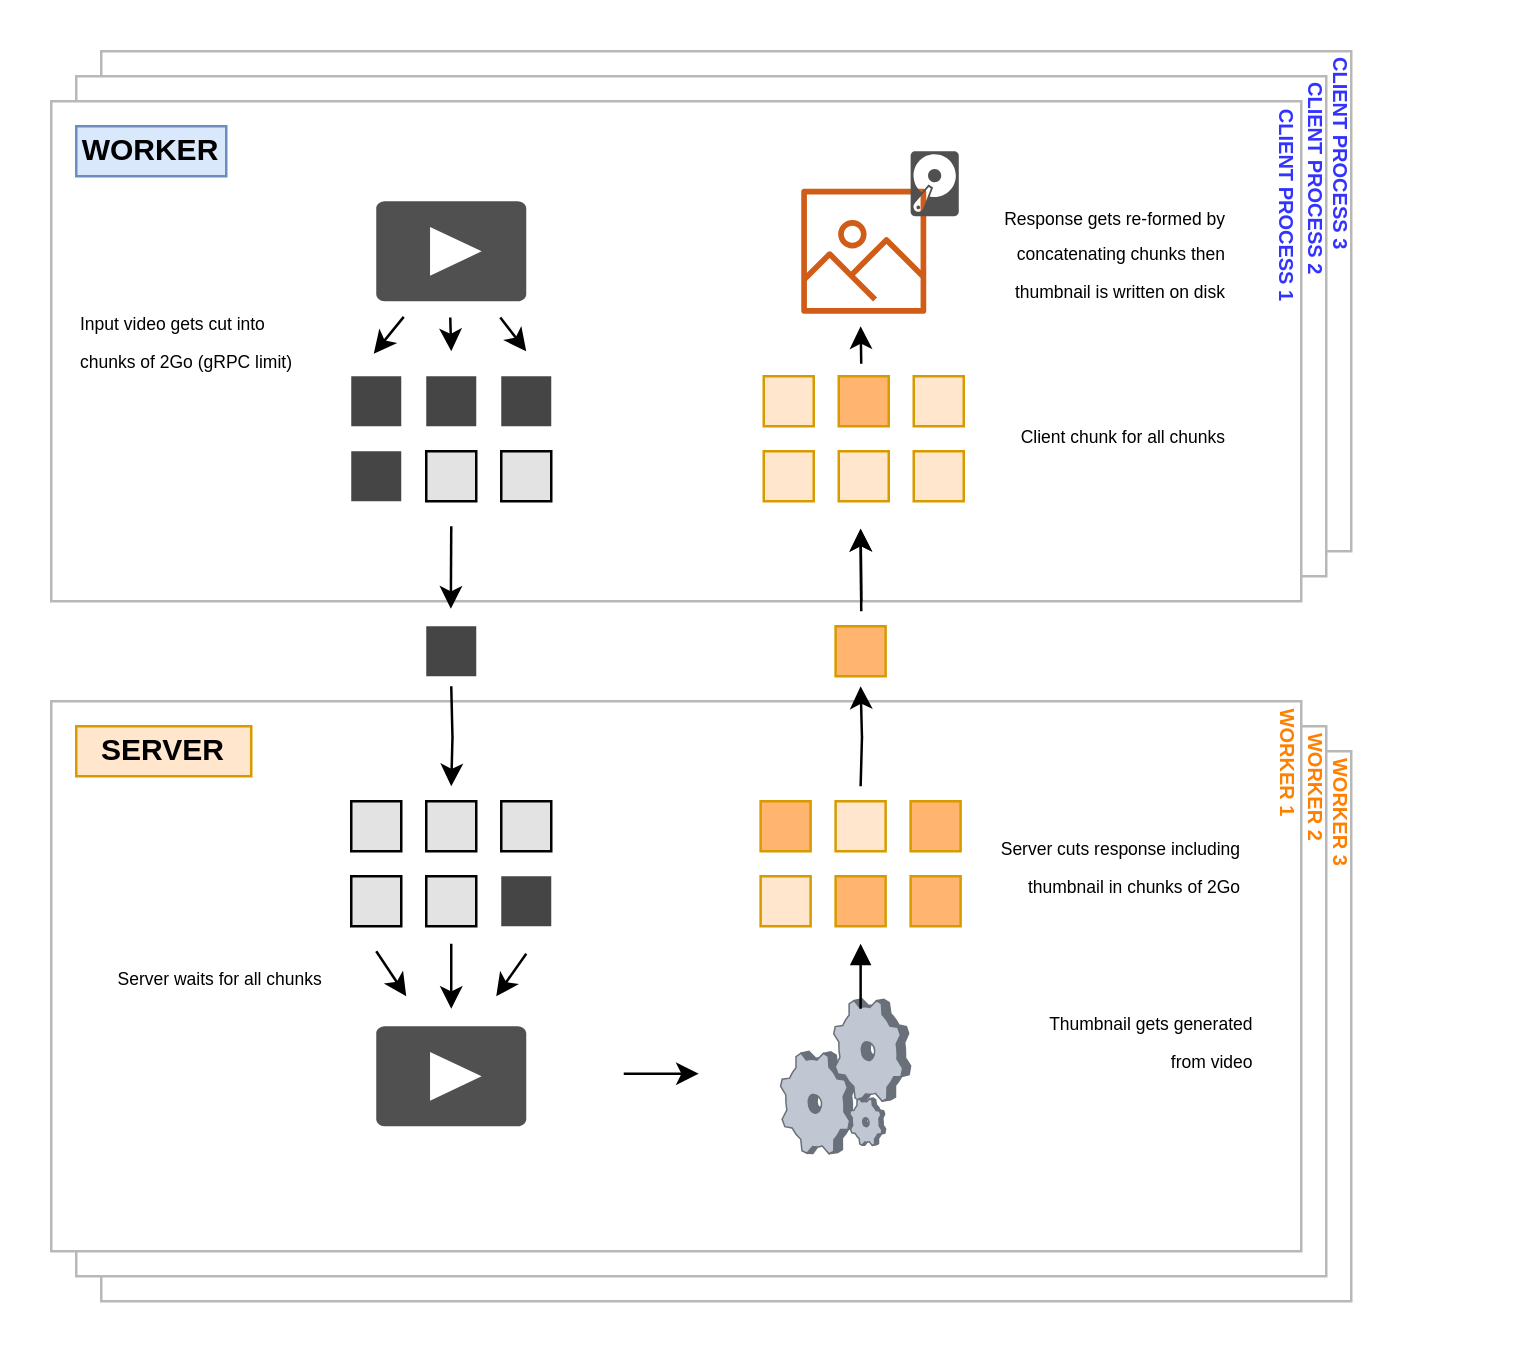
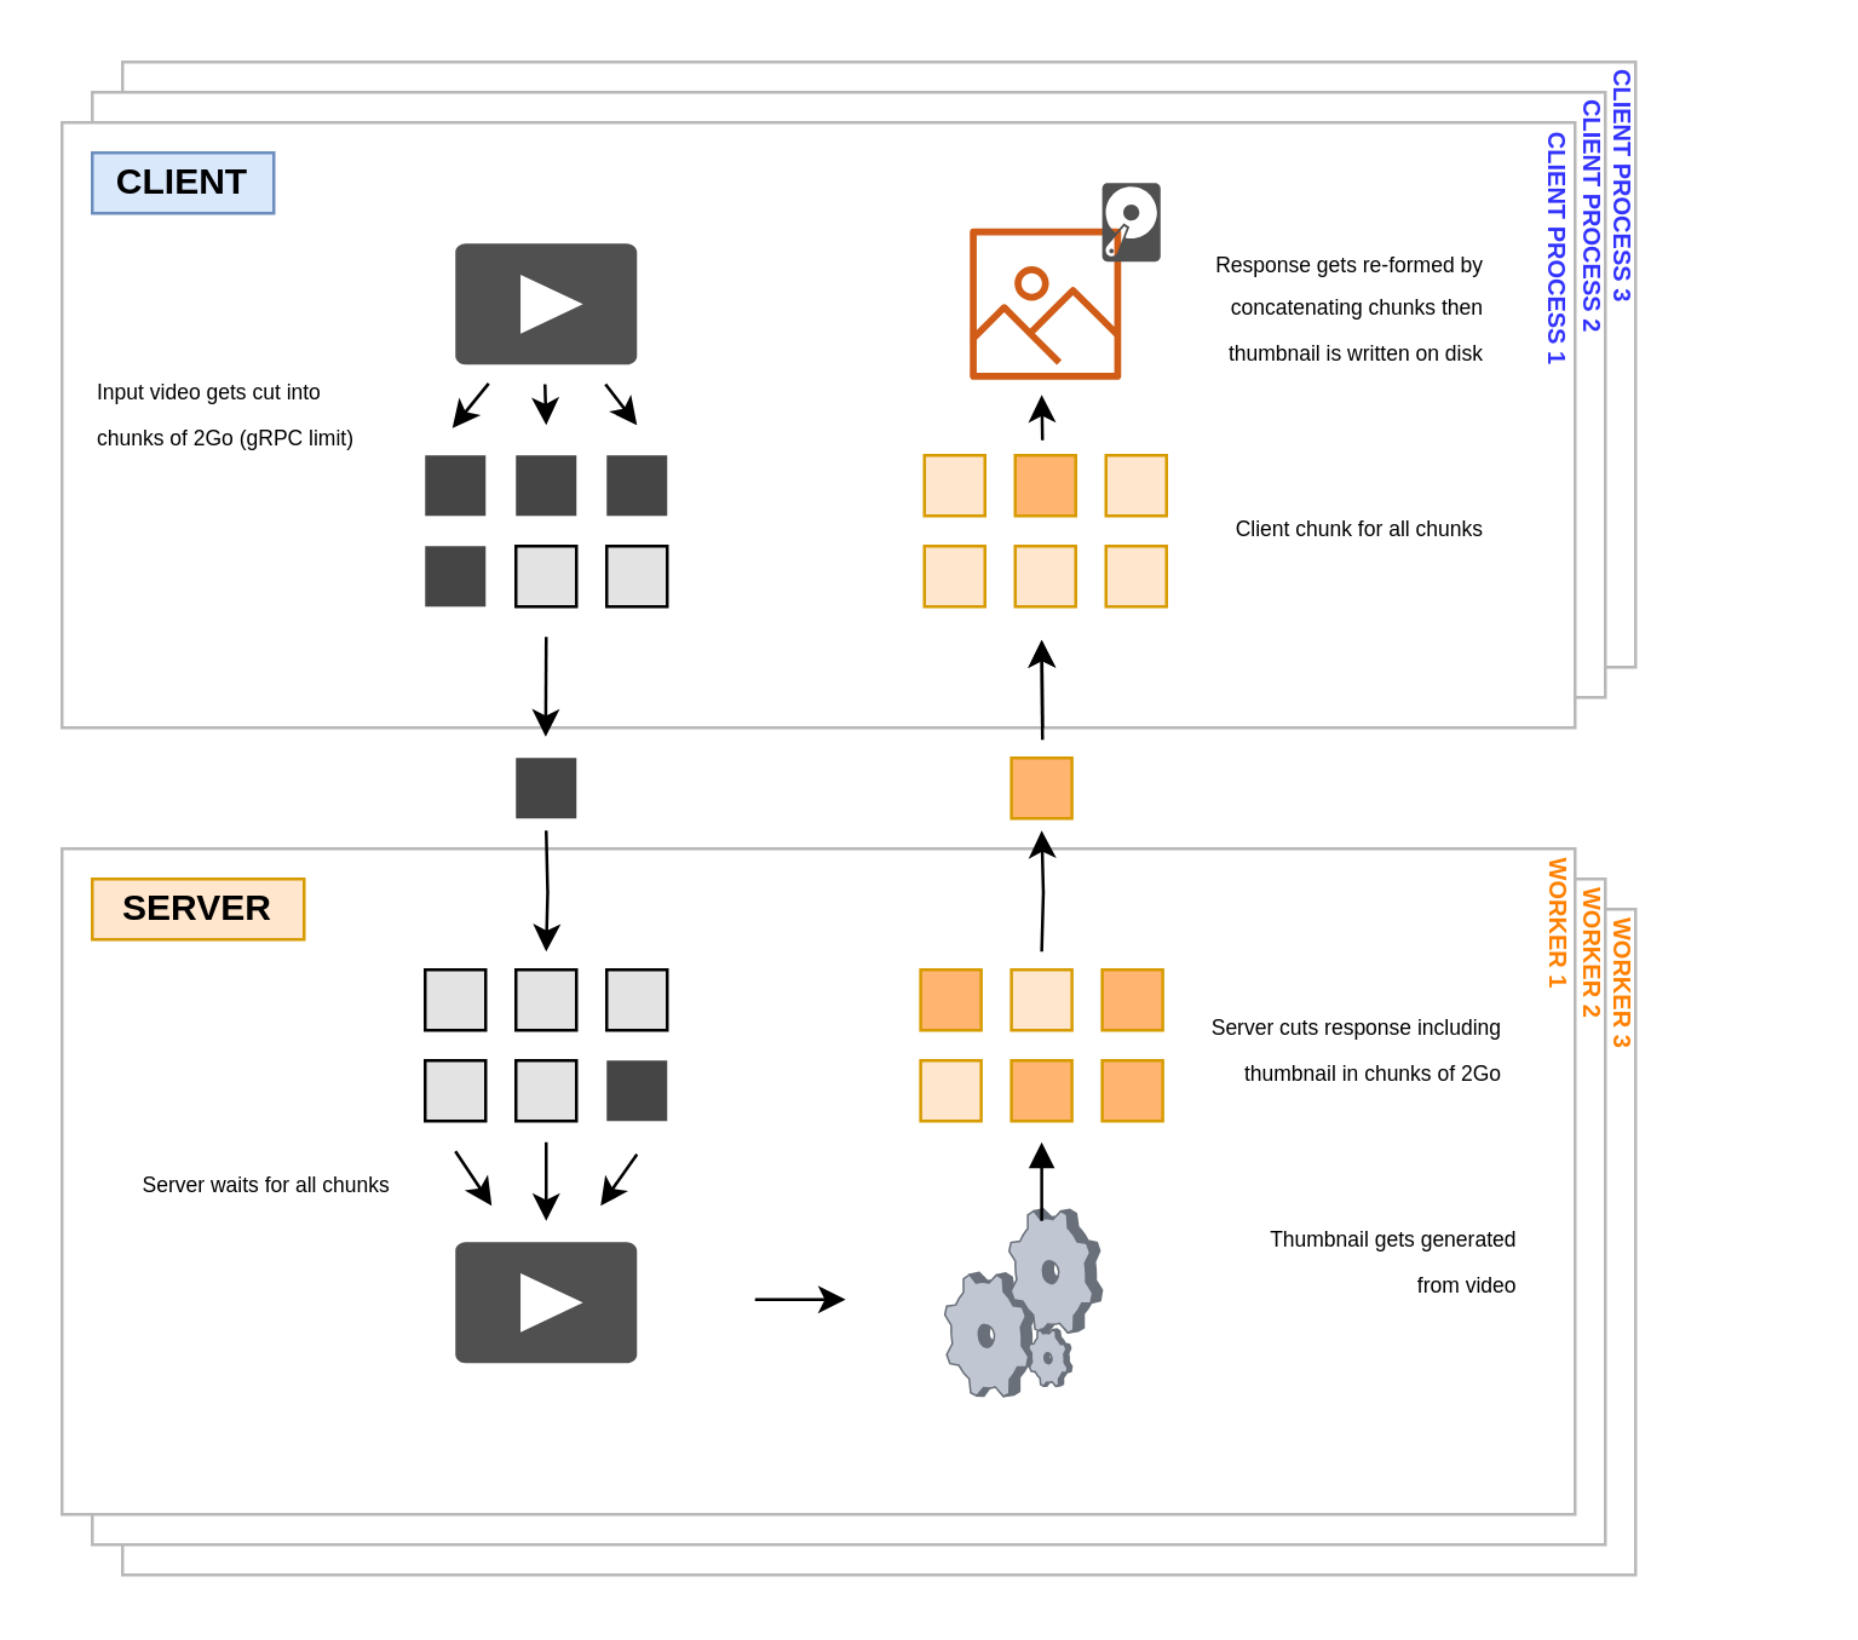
  <mxCell id="0" />
  <mxCell id="1" parent="0" />
  <mxCell id="2" value="" style="rounded=0;whiteSpace=wrap;html=1;strokeColor=#B8B8B8;" vertex="1" parent="1"><mxGeometry x="40" y="20" width="500" height="200" as="geometry" /></mxCell>
  <mxCell id="3" value="" style="rounded=0;whiteSpace=wrap;html=1;strokeColor=#B8B8B8;" vertex="1" parent="1"><mxGeometry x="30" y="30" width="500" height="200" as="geometry" /></mxCell>
  <mxCell id="4" value="" style="rounded=0;whiteSpace=wrap;html=1;strokeColor=#B8B8B8;" parent="1" vertex="1"><mxGeometry x="40" y="300" width="500" height="220" as="geometry" /></mxCell>
  <mxCell id="5" value="" style="rounded=0;whiteSpace=wrap;html=1;strokeColor=#B8B8B8;" parent="1" vertex="1"><mxGeometry x="30" y="290" width="500" height="220" as="geometry" /></mxCell>
  <mxCell id="6" value="" style="rounded=0;whiteSpace=wrap;html=1;strokeColor=#B8B8B8;" parent="1" vertex="1"><mxGeometry x="20" y="40" width="500" height="200" as="geometry" /></mxCell>
- <mxCell id="7" value="&lt;b&gt;WORKER&lt;/b&gt;" style="text;html=1;align=center;verticalAlign=middle;whiteSpace=wrap;rounded=0;fillColor=#dae8fc;strokeColor=#6c8ebf;" parent="1" vertex="1"><mxGeometry x="30" y="50" width="60" height="20" as="geometry" /></mxCell>
+ <mxCell id="7" value="&lt;b&gt;CLIENT&lt;/b&gt;" style="text;html=1;align=center;verticalAlign=middle;whiteSpace=wrap;rounded=0;fillColor=#dae8fc;strokeColor=#6c8ebf;" parent="1" vertex="1"><mxGeometry x="30" y="50" width="60" height="20" as="geometry" /></mxCell>
  <mxCell id="8" value="" style="rounded=0;whiteSpace=wrap;html=1;strokeColor=#B8B8B8;" parent="1" vertex="1"><mxGeometry x="20" y="280" width="500" height="220" as="geometry" /></mxCell>
  <mxCell id="9" value="&lt;b&gt;SERVER&lt;/b&gt;" style="text;html=1;strokeColor=#d79b00;fillColor=#ffe6cc;align=center;verticalAlign=middle;whiteSpace=wrap;rounded=0;" parent="1" vertex="1"><mxGeometry x="30" y="290" width="70" height="20" as="geometry" /></mxCell>
  <mxCell id="10" value="" style="pointerEvents=1;shadow=0;dashed=0;html=1;strokeColor=none;fillColor=#505050;labelPosition=center;verticalLabelPosition=bottom;verticalAlign=top;outlineConnect=0;align=center;shape=mxgraph.office.concepts.video_play;" parent="1" vertex="1"><mxGeometry x="150" y="80" width="60" height="40" as="geometry" /></mxCell>
  <mxCell id="11" value="" style="rounded=0;whiteSpace=wrap;html=1;fillColor=#454545;strokeColor=none;" parent="1" vertex="1"><mxGeometry x="140" y="150" width="20" height="20" as="geometry" /></mxCell>
  <mxCell id="12" value="" style="rounded=0;whiteSpace=wrap;html=1;fillColor=#454545;strokeColor=none;" parent="1" vertex="1"><mxGeometry x="170" y="150" width="20" height="20" as="geometry" /></mxCell>
  <mxCell id="13" value="" style="rounded=0;whiteSpace=wrap;html=1;fillColor=#454545;strokeColor=none;" parent="1" vertex="1"><mxGeometry x="200" y="150" width="20" height="20" as="geometry" /></mxCell>
  <mxCell id="14" value="" style="rounded=0;whiteSpace=wrap;html=1;fillColor=#E3E3E3;" parent="1" vertex="1"><mxGeometry x="170" y="320" width="20" height="20" as="geometry" /></mxCell>
  <mxCell id="15" style="edgeStyle=orthogonalEdgeStyle;rounded=0;orthogonalLoop=1;jettySize=auto;html=1;entryX=0.5;entryY=0;entryDx=0;entryDy=0;" parent="1" edge="1"><mxGeometry relative="1" as="geometry"><mxPoint x="180" y="274" as="sourcePoint" /><mxPoint x="180" y="314" as="targetPoint" /></mxGeometry></mxCell>
  <mxCell id="16" value="" style="rounded=0;whiteSpace=wrap;html=1;fillColor=#454545;strokeColor=none;" parent="1" vertex="1"><mxGeometry x="170" y="250" width="20" height="20" as="geometry" /></mxCell>
  <mxCell id="17" value="" style="rounded=0;whiteSpace=wrap;html=1;fillColor=#454545;strokeColor=none;" parent="1" vertex="1"><mxGeometry x="140" y="180" width="20" height="20" as="geometry" /></mxCell>
  <mxCell id="18" value="&lt;font style=&quot;font-size: 7px&quot;&gt;Input video gets cut into chunks of 2Go (gRPC limit)&lt;/font&gt;" style="text;html=1;strokeColor=none;fillColor=none;align=left;verticalAlign=middle;whiteSpace=wrap;rounded=0;" parent="1" vertex="1"><mxGeometry x="30" y="120" width="90" height="30" as="geometry" /></mxCell>
  <mxCell id="19" value="" style="rounded=0;whiteSpace=wrap;html=1;fillColor=#E3E3E3;" parent="1" vertex="1"><mxGeometry x="140" y="350" width="20" height="20" as="geometry" /></mxCell>
  <mxCell id="20" value="" style="rounded=0;whiteSpace=wrap;html=1;fillColor=#E3E3E3;" parent="1" vertex="1"><mxGeometry x="170" y="350" width="20" height="20" as="geometry" /></mxCell>
  <mxCell id="21" value="" style="rounded=0;whiteSpace=wrap;html=1;fillColor=#454545;strokeColor=none;" parent="1" vertex="1"><mxGeometry x="200" y="350" width="20" height="20" as="geometry" /></mxCell>
  <mxCell id="22" value="" style="rounded=0;whiteSpace=wrap;html=1;fillColor=#E3E3E3;" parent="1" vertex="1"><mxGeometry x="140" y="320" width="20" height="20" as="geometry" /></mxCell>
  <mxCell id="23" value="" style="rounded=0;whiteSpace=wrap;html=1;fillColor=#E3E3E3;" parent="1" vertex="1"><mxGeometry x="200" y="320" width="20" height="20" as="geometry" /></mxCell>
  <mxCell id="24" value="" style="rounded=0;whiteSpace=wrap;html=1;fillColor=#E3E3E3;" parent="1" vertex="1"><mxGeometry x="170" y="180" width="20" height="20" as="geometry" /></mxCell>
  <mxCell id="25" value="" style="rounded=0;whiteSpace=wrap;html=1;fillColor=#E3E3E3;" parent="1" vertex="1"><mxGeometry x="200" y="180" width="20" height="20" as="geometry" /></mxCell>
  <mxCell id="26" value="&lt;font style=&quot;font-size: 7px&quot;&gt;Server waits for all chunks&lt;/font&gt;" style="text;html=1;strokeColor=none;fillColor=none;align=left;verticalAlign=middle;whiteSpace=wrap;rounded=0;" parent="1" vertex="1"><mxGeometry x="45" y="380" width="90" height="20" as="geometry" /></mxCell>
  <mxCell id="27" value="" style="endArrow=classic;html=1;" parent="1" edge="1"><mxGeometry width="50" height="50" relative="1" as="geometry"><mxPoint x="179.6" y="126.48" as="sourcePoint" /><mxPoint x="180" y="140" as="targetPoint" /></mxGeometry></mxCell>
  <mxCell id="28" style="edgeStyle=orthogonalEdgeStyle;rounded=0;orthogonalLoop=1;jettySize=auto;html=1;entryX=0.5;entryY=0;entryDx=0;entryDy=0;" parent="1" edge="1"><mxGeometry relative="1" as="geometry"><mxPoint x="180" y="210" as="sourcePoint" /><mxPoint x="179.83" y="243" as="targetPoint" /></mxGeometry></mxCell>
  <mxCell id="29" value="" style="pointerEvents=1;shadow=0;dashed=0;html=1;strokeColor=none;fillColor=#505050;labelPosition=center;verticalLabelPosition=bottom;verticalAlign=top;outlineConnect=0;align=center;shape=mxgraph.office.concepts.video_play;" parent="1" vertex="1"><mxGeometry x="150" y="410" width="60" height="40" as="geometry" /></mxCell>
  <mxCell id="30" style="edgeStyle=orthogonalEdgeStyle;rounded=0;orthogonalLoop=1;jettySize=auto;html=1;" parent="1" edge="1"><mxGeometry relative="1" as="geometry"><mxPoint x="259" y="429" as="sourcePoint" /><mxPoint x="279" y="429" as="targetPoint" /><Array as="points"><mxPoint x="249" y="429" /></Array></mxGeometry></mxCell>
  <mxCell id="31" value="" style="verticalLabelPosition=bottom;aspect=fixed;html=1;verticalAlign=top;strokeColor=none;align=center;outlineConnect=0;shape=mxgraph.citrix.process;fillColor=#E3E3E3;" parent="1" vertex="1"><mxGeometry x="311.75" y="399" width="52" height="62" as="geometry" /></mxCell>
  <mxCell id="32" value="&lt;span style=&quot;font-size: 7px&quot;&gt;Thumbnail gets generated &lt;br&gt;from video&lt;/span&gt;" style="text;html=1;strokeColor=none;fillColor=none;align=right;verticalAlign=middle;whiteSpace=wrap;rounded=0;" parent="1" vertex="1"><mxGeometry x="395" y="405" width="107.5" height="20" as="geometry" /></mxCell>
  <mxCell id="33" style="edgeStyle=orthogonalEdgeStyle;rounded=0;orthogonalLoop=1;jettySize=auto;html=1;" parent="1" edge="1"><mxGeometry relative="1" as="geometry"><mxPoint x="180" y="377" as="sourcePoint" /><mxPoint x="180" y="403" as="targetPoint" /></mxGeometry></mxCell>
  <mxCell id="34" value="" style="rounded=0;whiteSpace=wrap;html=1;strokeColor=#d79b00;fillColor=#ffe6cc;" parent="1" vertex="1"><mxGeometry x="333.75" y="320" width="20" height="20" as="geometry" /></mxCell>
  <mxCell id="35" style="edgeStyle=orthogonalEdgeStyle;rounded=0;orthogonalLoop=1;jettySize=auto;html=1;entryX=0.5;entryY=0;entryDx=0;entryDy=0;" parent="1" edge="1"><mxGeometry relative="1" as="geometry"><mxPoint x="343.75" y="314" as="sourcePoint" /><mxPoint x="343.75" y="274" as="targetPoint" /></mxGeometry></mxCell>
  <mxCell id="36" value="" style="rounded=0;whiteSpace=wrap;html=1;strokeColor=#d79b00;fillColor=#FFB570;" parent="1" vertex="1"><mxGeometry x="333.75" y="250" width="20" height="20" as="geometry" /></mxCell>
  <mxCell id="37" value="" style="rounded=0;whiteSpace=wrap;html=1;strokeColor=#d79b00;fillColor=#ffe6cc;" parent="1" vertex="1"><mxGeometry x="303.75" y="350" width="20" height="20" as="geometry" /></mxCell>
  <mxCell id="38" value="" style="rounded=0;whiteSpace=wrap;html=1;strokeColor=#d79b00;fillColor=#FFB570;" parent="1" vertex="1"><mxGeometry x="333.75" y="350" width="20" height="20" as="geometry" /></mxCell>
  <mxCell id="39" value="" style="rounded=0;whiteSpace=wrap;html=1;strokeColor=#d79b00;fillColor=#FFB570;" parent="1" vertex="1"><mxGeometry x="363.75" y="350" width="20" height="20" as="geometry" /></mxCell>
  <mxCell id="40" value="" style="rounded=0;whiteSpace=wrap;html=1;strokeColor=#d79b00;fillColor=#FFB570;" parent="1" vertex="1"><mxGeometry x="303.75" y="320" width="20" height="20" as="geometry" /></mxCell>
  <mxCell id="41" value="" style="rounded=0;whiteSpace=wrap;html=1;strokeColor=#d79b00;fillColor=#FFB570;" parent="1" vertex="1"><mxGeometry x="363.75" y="320" width="20" height="20" as="geometry" /></mxCell>
  <mxCell id="42" style="edgeStyle=orthogonalEdgeStyle;rounded=0;orthogonalLoop=1;jettySize=auto;html=1;startArrow=block;startFill=1;endArrow=none;endFill=0;" parent="1" edge="1"><mxGeometry relative="1" as="geometry"><mxPoint x="343.75" y="377" as="sourcePoint" /><mxPoint x="343.75" y="403" as="targetPoint" /></mxGeometry></mxCell>
  <mxCell id="43" value="" style="endArrow=classic;html=1;" parent="1" edge="1"><mxGeometry width="50" height="50" relative="1" as="geometry"><mxPoint x="199.6" y="126.48" as="sourcePoint" /><mxPoint x="210" y="140" as="targetPoint" /></mxGeometry></mxCell>
  <mxCell id="44" value="" style="endArrow=classic;html=1;" parent="1" edge="1"><mxGeometry width="50" height="50" relative="1" as="geometry"><mxPoint x="161" y="126.24" as="sourcePoint" /><mxPoint x="149" y="141" as="targetPoint" /><Array as="points"><mxPoint x="161" y="126" /></Array></mxGeometry></mxCell>
  <mxCell id="45" value="&lt;span style=&quot;font-size: 7px&quot;&gt;Server cuts response including thumbnail in chunks of 2Go&lt;/span&gt;" style="text;html=1;strokeColor=none;fillColor=none;align=right;verticalAlign=middle;whiteSpace=wrap;rounded=0;" parent="1" vertex="1"><mxGeometry x="390" y="335" width="107.5" height="20" as="geometry" /></mxCell>
  <mxCell id="46" value="" style="endArrow=classic;html=1;" parent="1" edge="1"><mxGeometry width="50" height="50" relative="1" as="geometry"><mxPoint x="210" y="381" as="sourcePoint" /><mxPoint x="198" y="398" as="targetPoint" /></mxGeometry></mxCell>
  <mxCell id="47" value="" style="endArrow=classic;html=1;" parent="1" edge="1"><mxGeometry width="50" height="50" relative="1" as="geometry"><mxPoint x="150" y="380" as="sourcePoint" /><mxPoint x="162" y="398" as="targetPoint" /></mxGeometry></mxCell>
  <mxCell id="48" value="" style="rounded=0;whiteSpace=wrap;html=1;fillColor=#ffe6cc;strokeColor=#d79b00;rotation=-180;" parent="1" vertex="1"><mxGeometry x="365" y="180" width="20" height="20" as="geometry" /></mxCell>
  <mxCell id="49" value="" style="rounded=0;whiteSpace=wrap;html=1;fillColor=#ffe6cc;strokeColor=#d79b00;rotation=-180;" parent="1" vertex="1"><mxGeometry x="335" y="180" width="20" height="20" as="geometry" /></mxCell>
  <mxCell id="50" value="" style="rounded=0;whiteSpace=wrap;html=1;fillColor=#ffe6cc;strokeColor=#d79b00;rotation=-180;" parent="1" vertex="1"><mxGeometry x="305" y="180" width="20" height="20" as="geometry" /></mxCell>
  <mxCell id="51" value="" style="rounded=0;whiteSpace=wrap;html=1;fillColor=#ffe6cc;strokeColor=#d79b00;rotation=-180;" parent="1" vertex="1"><mxGeometry x="365" y="150" width="20" height="20" as="geometry" /></mxCell>
  <mxCell id="52" value="" style="rounded=0;whiteSpace=wrap;html=1;rotation=-180;strokeColor=#d79b00;fillColor=#FFB570;" parent="1" vertex="1"><mxGeometry x="335" y="150" width="20" height="20" as="geometry" /></mxCell>
  <mxCell id="53" value="" style="rounded=0;whiteSpace=wrap;html=1;fillColor=#ffe6cc;rotation=-180;strokeColor=#d79b00;" parent="1" vertex="1"><mxGeometry x="305" y="150" width="20" height="20" as="geometry" /></mxCell>
  <mxCell id="54" value="&lt;span style=&quot;font-size: 7px ; text-align: left&quot;&gt;Client chunk for all chunks&lt;/span&gt;" style="text;html=1;strokeColor=none;fillColor=none;align=right;verticalAlign=middle;whiteSpace=wrap;rounded=0;" parent="1" vertex="1"><mxGeometry x="383.75" y="163" width="107.5" height="20" as="geometry" /></mxCell>
  <mxCell id="55" style="edgeStyle=orthogonalEdgeStyle;rounded=0;orthogonalLoop=1;jettySize=auto;html=1;entryX=0.5;entryY=0;entryDx=0;entryDy=0;" parent="1" edge="1"><mxGeometry relative="1" as="geometry"><mxPoint x="344" y="240" as="sourcePoint" /><mxPoint x="343.75" y="211" as="targetPoint" /></mxGeometry></mxCell>
  <mxCell id="56" style="edgeStyle=orthogonalEdgeStyle;rounded=0;orthogonalLoop=1;jettySize=auto;html=1;entryX=0.5;entryY=0;entryDx=0;entryDy=0;" parent="1" edge="1"><mxGeometry relative="1" as="geometry"><mxPoint x="344" y="244" as="sourcePoint" /><mxPoint x="343.75" y="211" as="targetPoint" /></mxGeometry></mxCell>
  <mxCell id="57" value="" style="outlineConnect=0;fontColor=#232F3E;gradientColor=none;fillColor=#D05C17;strokeColor=none;dashed=0;verticalLabelPosition=bottom;verticalAlign=top;align=center;html=1;fontSize=12;fontStyle=0;aspect=fixed;pointerEvents=1;shape=mxgraph.aws4.container_registry_image;" parent="1" vertex="1"><mxGeometry x="320" y="75" width="50" height="50" as="geometry" /></mxCell>
  <mxCell id="58" style="edgeStyle=orthogonalEdgeStyle;rounded=0;orthogonalLoop=1;jettySize=auto;html=1;entryX=0.5;entryY=0;entryDx=0;entryDy=0;" parent="1" edge="1"><mxGeometry relative="1" as="geometry"><mxPoint x="344" y="145" as="sourcePoint" /><mxPoint x="343.75" y="130" as="targetPoint" /></mxGeometry></mxCell>
  <mxCell id="59" value="&lt;span style=&quot;font-size: 7px ; line-height: 100%&quot;&gt;Response gets re-formed by concatenating chunks then thumbnail is written on disk&lt;/span&gt;" style="text;html=1;strokeColor=none;fillColor=none;align=right;verticalAlign=middle;whiteSpace=wrap;rounded=0;" parent="1" vertex="1"><mxGeometry x="383.75" y="80" width="107.5" height="40" as="geometry" /></mxCell>
  <mxCell id="60" value="" style="pointerEvents=1;shadow=0;dashed=0;html=1;strokeColor=none;fillColor=#505050;labelPosition=center;verticalLabelPosition=bottom;verticalAlign=top;outlineConnect=0;align=center;shape=mxgraph.office.devices.hard_disk;" parent="1" vertex="1"><mxGeometry x="363.75" y="60" width="19.26" height="26" as="geometry" /></mxCell>
  <mxCell id="61" value="&lt;font style=&quot;font-size: 8px&quot; color=&quot;#ff8000&quot;&gt;&lt;b&gt;WORKER 1&lt;/b&gt;&lt;/font&gt;" style="text;html=1;strokeColor=none;fillColor=none;align=center;verticalAlign=middle;whiteSpace=wrap;rounded=0;rotation=90;" vertex="1" parent="1"><mxGeometry x="481" y="295" width="70" height="20" as="geometry" /></mxCell>
  <mxCell id="62" value="&lt;font style=&quot;font-size: 8px&quot; color=&quot;#ff8000&quot;&gt;&lt;b&gt;WORKER 2&lt;/b&gt;&lt;/font&gt;" style="text;html=1;strokeColor=none;fillColor=none;align=center;verticalAlign=middle;whiteSpace=wrap;rounded=0;rotation=90;" vertex="1" parent="1"><mxGeometry x="492.25" y="305" width="70" height="20" as="geometry" /></mxCell>
  <mxCell id="63" value="&lt;font style=&quot;font-size: 8px&quot; color=&quot;#ff8000&quot;&gt;&lt;b&gt;WORKER 3&lt;/b&gt;&lt;/font&gt;" style="text;html=1;strokeColor=none;fillColor=none;align=center;verticalAlign=middle;whiteSpace=wrap;rounded=0;rotation=90;" vertex="1" parent="1"><mxGeometry x="502.25" y="315" width="70" height="20" as="geometry" /></mxCell>
  <mxCell id="64" value="&lt;font style=&quot;font-size: 8px&quot; color=&quot;#3333ff&quot;&gt;&lt;b&gt;CLIENT PROCESS 1&lt;/b&gt;&lt;/font&gt;" style="text;html=1;strokeColor=none;fillColor=none;align=center;verticalAlign=middle;whiteSpace=wrap;rounded=0;rotation=90;" vertex="1" parent="1"><mxGeometry x="461.5" y="71.5" width="109" height="20" as="geometry" /></mxCell>
  <mxCell id="65" value="&lt;font style=&quot;font-size: 8px&quot; color=&quot;#3333ff&quot;&gt;&lt;b&gt;CLIENT PROCESS 2&lt;/b&gt;&lt;/font&gt;" style="text;html=1;strokeColor=none;fillColor=none;align=center;verticalAlign=middle;whiteSpace=wrap;rounded=0;rotation=90;" vertex="1" parent="1"><mxGeometry x="472.75" y="61" width="109" height="20" as="geometry" /></mxCell>
  <mxCell id="66" value="&lt;font style=&quot;font-size: 8px&quot; color=&quot;#3333ff&quot;&gt;&lt;b&gt;CLIENT PROCESS 3&lt;/b&gt;&lt;/font&gt;" style="text;html=1;strokeColor=none;fillColor=none;align=center;verticalAlign=middle;whiteSpace=wrap;rounded=0;rotation=90;" vertex="1" parent="1"><mxGeometry x="482.75" y="51" width="109" height="20" as="geometry" /></mxCell>
